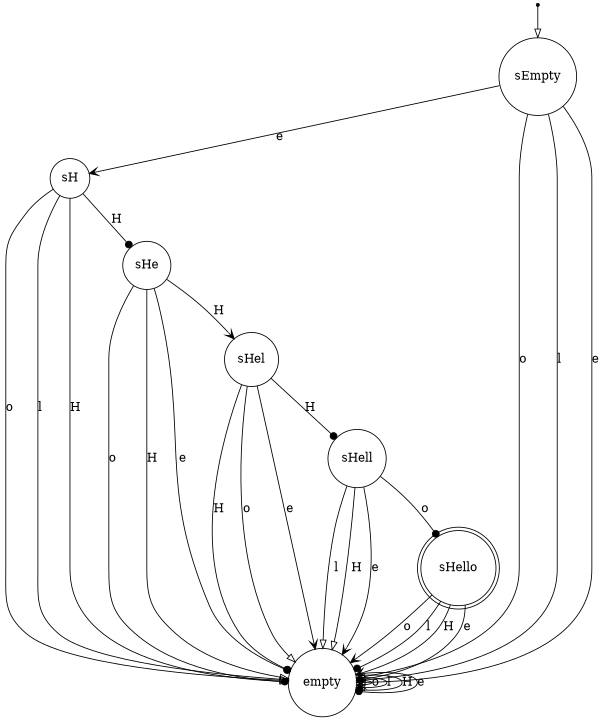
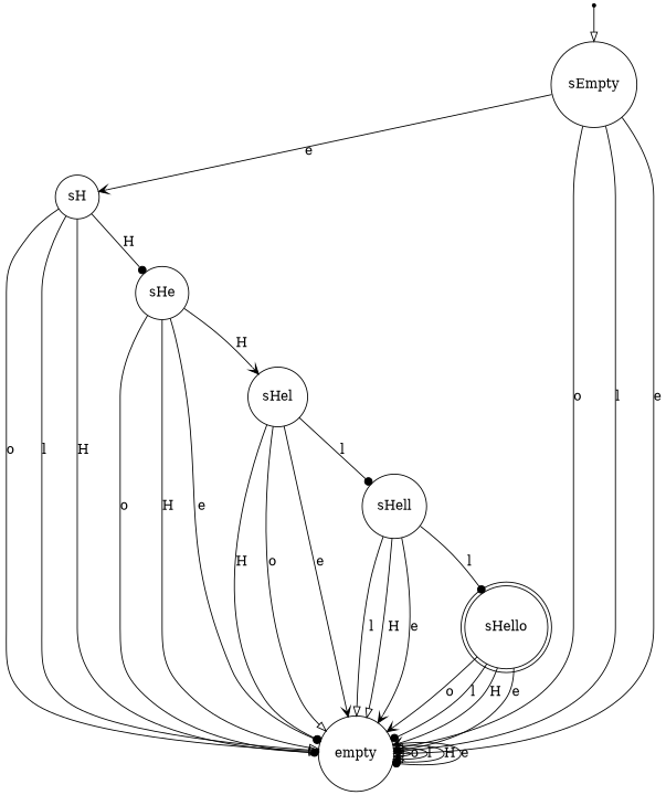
  digraph {
    rankdir=TB
    node [shape=circle]
    edge [arrowhead=onormal]
    sEmpty
    sH
    empty
    __start_point__ [shape=point]
    sHe
    sHel
    sHell
    sHello [shape=doublecircle]
    sEmpty -> sH [arrowhead=vee label=e]
    sEmpty -> empty [label=o]
    sEmpty -> empty [label=l]
    sEmpty -> empty [label=e]
    sH -> empty [label=o]
    sH -> empty [label=l]
    sH -> empty [label=H]
    sH -> sHe [arrowhead=dot label=H]
    empty -> empty [arrowhead=vee label=o]
    empty -> empty [label=l]
    empty -> empty [arrowhead=dot label=H]
    empty -> empty [arrowhead=dot label=e]
    __start_point__ -> sEmpty
    sHe -> empty [arrowhead=dot label=o]
    sHe -> empty [label=H]
    sHe -> empty [arrowhead=dot label=e]
    sHe -> sHel [arrowhead=vee label=H]
    sHel -> empty [arrowhead=dot label=H]
    sHel -> empty [label=o]
    sHel -> empty [arrowhead=vee label=e]
-   sHel -> sHell [arrowhead=dot label=H]
+   sHel -> sHell [arrowhead=dot label=l]
    sHell -> empty [label=l]
    sHell -> empty [label=H]
    sHell -> empty [arrowhead=vee label=e]
-   sHell -> sHello [arrowhead=dot label=o]
+   sHell -> sHello [arrowhead=dot label=l]
    sHello -> empty [arrowhead=vee label=o]
    sHello -> empty [arrowhead=dot label=l]
    sHello -> empty [arrowhead=vee label=H]
    sHello -> empty [arrowhead=dot label=e]
  }
